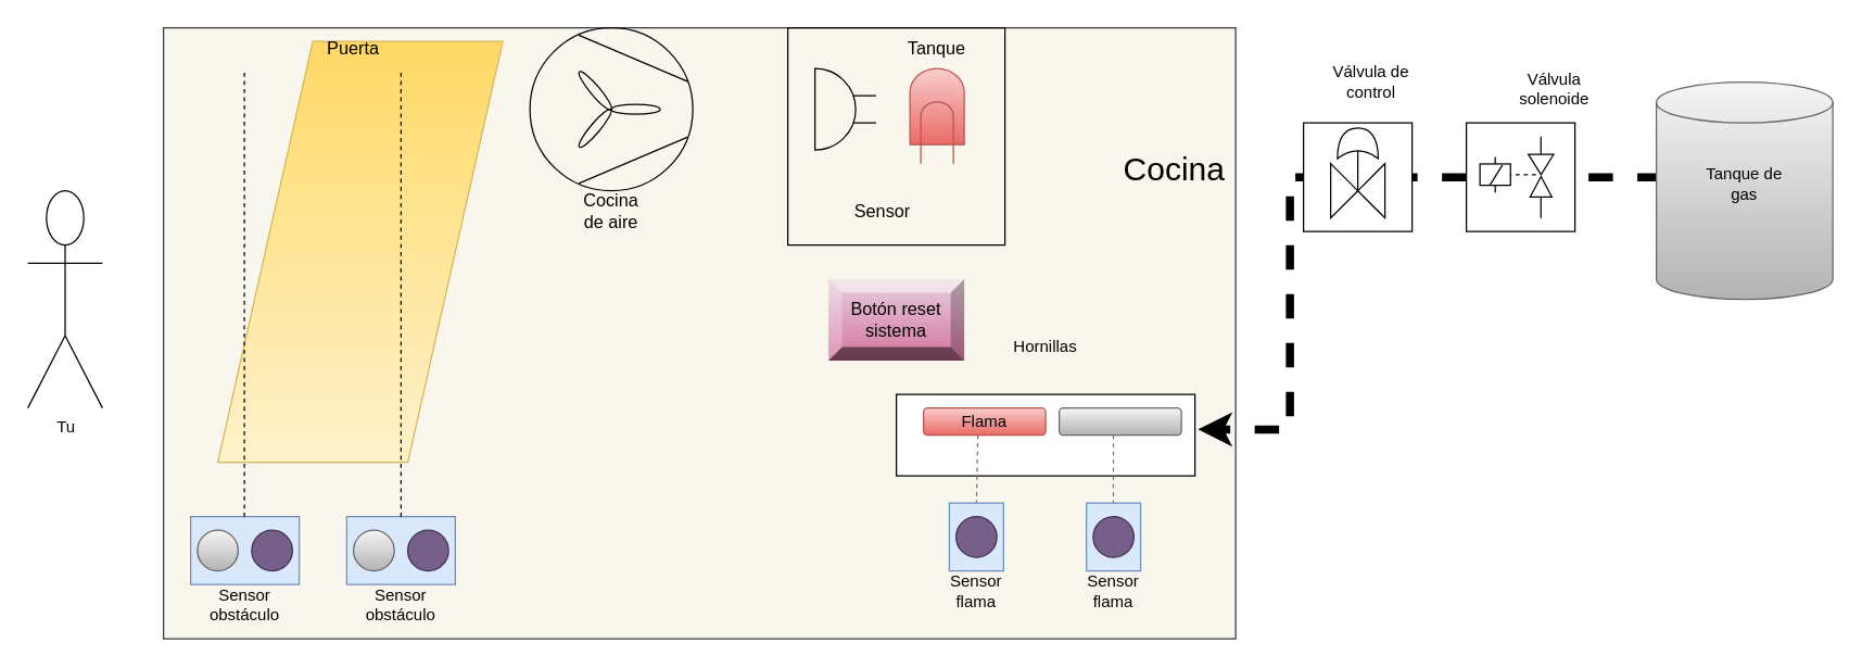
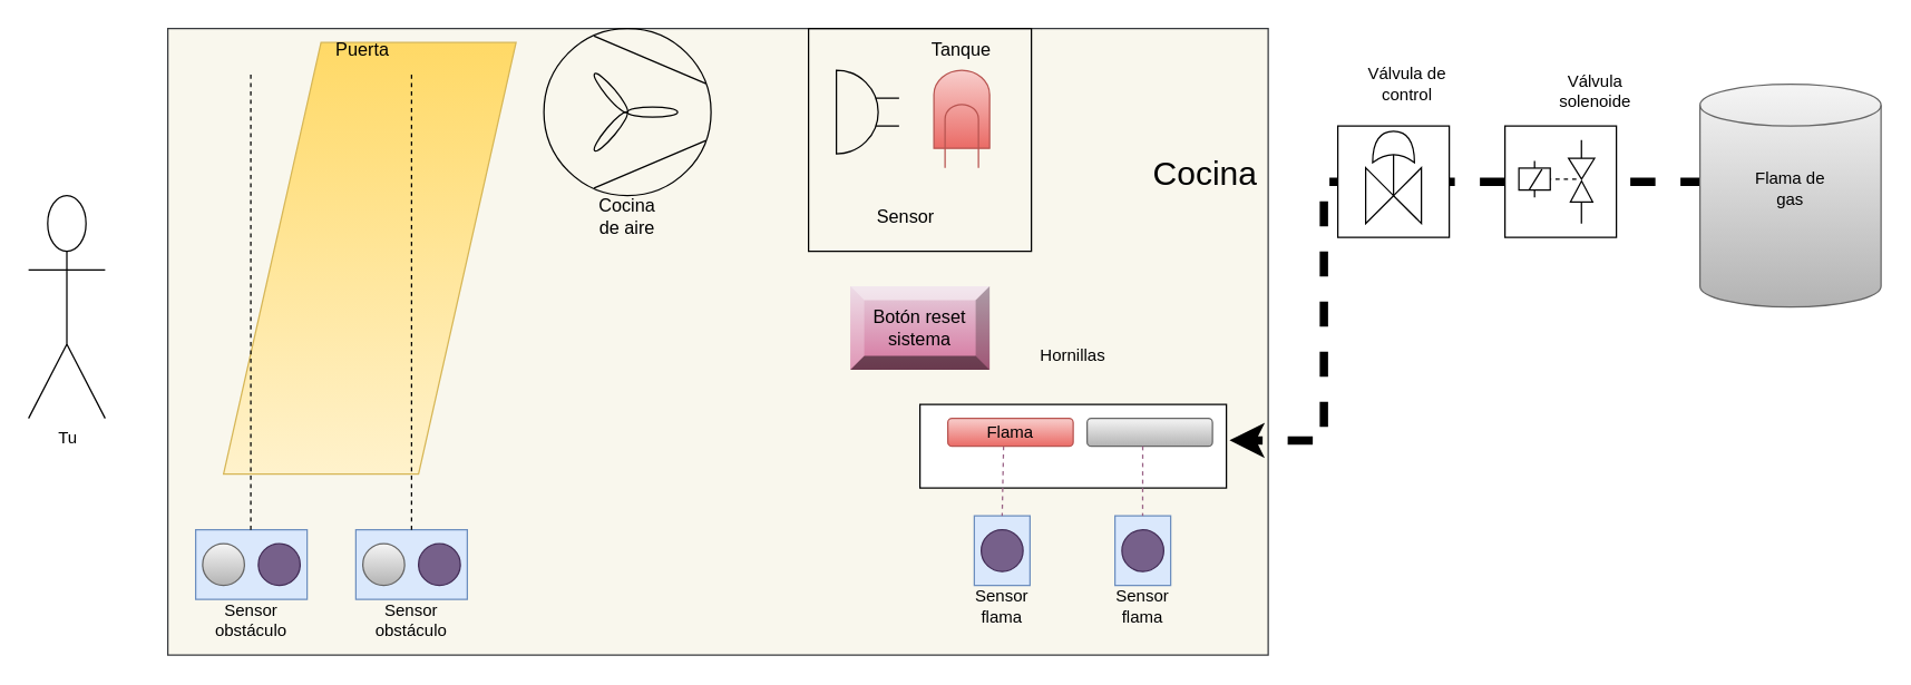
  <mxCell id="0" />
  <mxCell id="1" parent="0" />
  <mxCell id="2" value="" style="rounded=0;whiteSpace=wrap;html=1;fontSize=7;fillColor=#f9f7ed;movable=0;resizable=0;rotatable=0;deletable=0;editable=0;connectable=0;strokeColor=#36393d;" vertex="1" parent="1"><mxGeometry x="120" y="20" width="790" height="450" as="geometry" /></mxCell>
  <mxCell id="3" value="Tu" style="shape=umlActor;verticalLabelPosition=bottom;verticalAlign=top;html=1;outlineConnect=0;" vertex="1" parent="1"><mxGeometry x="20" y="140" width="55" height="160" as="geometry" /></mxCell>
  <mxCell id="4" value="" style="group" vertex="1" connectable="0" parent="1"><mxGeometry x="140" y="380" width="80" height="80" as="geometry" /></mxCell>
  <mxCell id="5" value="Sensor obstáculo" style="text;html=1;strokeColor=none;fillColor=none;align=center;verticalAlign=middle;whiteSpace=wrap;rounded=0;" vertex="1" parent="4"><mxGeometry x="10" y="50" width="60" height="30" as="geometry" /></mxCell>
  <mxCell id="6" value="" style="group" vertex="1" connectable="0" parent="4"><mxGeometry width="80" height="50" as="geometry" /></mxCell>
  <mxCell id="7" value="" style="rounded=0;whiteSpace=wrap;html=1;fillColor=#dae8fc;strokeColor=#6c8ebf;" vertex="1" parent="6"><mxGeometry width="80" height="50" as="geometry" /></mxCell>
  <mxCell id="8" value="" style="group" vertex="1" connectable="0" parent="6"><mxGeometry x="5" y="10" width="70" height="30" as="geometry" /></mxCell>
  <mxCell id="9" value="" style="ellipse;whiteSpace=wrap;html=1;aspect=fixed;fillColor=#f5f5f5;gradientColor=#b3b3b3;strokeColor=#666666;" vertex="1" parent="8"><mxGeometry width="30" height="30" as="geometry" /></mxCell>
  <mxCell id="10" value="" style="ellipse;whiteSpace=wrap;html=1;aspect=fixed;fillColor=#76608a;fontColor=#ffffff;strokeColor=#432D57;" vertex="1" parent="8"><mxGeometry x="40" width="30" height="30" as="geometry" /></mxCell>
  <mxCell id="11" value="" style="group" vertex="1" connectable="0" parent="1"><mxGeometry x="255" y="380" width="80" height="80" as="geometry" /></mxCell>
  <mxCell id="12" value="Sensor obstáculo" style="text;html=1;strokeColor=none;fillColor=none;align=center;verticalAlign=middle;whiteSpace=wrap;rounded=0;" vertex="1" parent="11"><mxGeometry x="10" y="50" width="60" height="30" as="geometry" /></mxCell>
  <mxCell id="13" value="" style="group" vertex="1" connectable="0" parent="11"><mxGeometry width="80" height="50" as="geometry" /></mxCell>
  <mxCell id="14" value="" style="rounded=0;whiteSpace=wrap;html=1;fillColor=#dae8fc;strokeColor=#6c8ebf;" vertex="1" parent="13"><mxGeometry width="80" height="50" as="geometry" /></mxCell>
  <mxCell id="15" value="" style="group" vertex="1" connectable="0" parent="13"><mxGeometry x="5" y="10" width="70" height="30" as="geometry" /></mxCell>
  <mxCell id="16" value="" style="ellipse;whiteSpace=wrap;html=1;aspect=fixed;fillColor=#f5f5f5;gradientColor=#b3b3b3;strokeColor=#666666;" vertex="1" parent="15"><mxGeometry width="30" height="30" as="geometry" /></mxCell>
  <mxCell id="17" value="" style="ellipse;whiteSpace=wrap;html=1;aspect=fixed;fillColor=#76608a;fontColor=#ffffff;strokeColor=#432D57;" vertex="1" parent="15"><mxGeometry x="40" width="30" height="30" as="geometry" /></mxCell>
  <mxCell id="18" value="" style="shape=parallelogram;perimeter=parallelogramPerimeter;whiteSpace=wrap;html=1;fixedSize=1;size=70;direction=west;fillColor=#fff2cc;gradientColor=#ffd966;strokeColor=#d6b656;" vertex="1" parent="1"><mxGeometry x="160" y="30" width="210" height="310" as="geometry" /></mxCell>
  <mxCell id="19" value="" style="endArrow=none;html=1;rounded=0;dashed=1;" edge="1" parent="1"><mxGeometry width="50" height="50" relative="1" as="geometry"><mxPoint x="179.57" y="380" as="sourcePoint" /><mxPoint x="179.57" y="50" as="targetPoint" /></mxGeometry></mxCell>
  <mxCell id="20" value="" style="endArrow=none;html=1;rounded=0;dashed=1;" edge="1" parent="1"><mxGeometry width="50" height="50" relative="1" as="geometry"><mxPoint x="295" y="380" as="sourcePoint" /><mxPoint x="295" y="50" as="targetPoint" /></mxGeometry></mxCell>
  <mxCell id="21" value="" style="rounded=0;whiteSpace=wrap;html=1;" vertex="1" parent="1"><mxGeometry x="660" y="290" width="220" height="60" as="geometry" /></mxCell>
  <mxCell id="22" value="" style="group" vertex="1" connectable="0" parent="1"><mxGeometry x="689" y="370" width="60" height="80" as="geometry" /></mxCell>
  <mxCell id="23" value="Sensor flama" style="text;html=1;strokeColor=none;fillColor=none;align=center;verticalAlign=middle;whiteSpace=wrap;rounded=0;" vertex="1" parent="22"><mxGeometry y="50" width="60" height="30" as="geometry" /></mxCell>
  <mxCell id="24" value="" style="rounded=0;whiteSpace=wrap;html=1;fillColor=#dae8fc;strokeColor=#6c8ebf;" vertex="1" parent="22"><mxGeometry x="10" width="40" height="50" as="geometry" /></mxCell>
  <mxCell id="25" value="" style="ellipse;whiteSpace=wrap;html=1;aspect=fixed;fillColor=#76608a;fontColor=#ffffff;strokeColor=#432D57;" vertex="1" parent="22"><mxGeometry x="15" y="10" width="30" height="30" as="geometry" /></mxCell>
  <mxCell id="26" value="" style="endArrow=none;html=1;rounded=0;dashed=1;fillColor=#e6d0de;gradientColor=#d5739d;strokeColor=#996185;exitX=0.417;exitY=0.833;exitDx=0;exitDy=0;exitPerimeter=0;" edge="1" parent="1" source="53"><mxGeometry x="-1" y="94" width="50" height="50" relative="1" as="geometry"><mxPoint x="719" y="330" as="sourcePoint" /><mxPoint x="719" y="370" as="targetPoint" /><mxPoint x="-44" y="-80" as="offset" /></mxGeometry></mxCell>
  <mxCell id="27" value="" style="rounded=1;whiteSpace=wrap;html=1;fillColor=#f5f5f5;gradientColor=#b3b3b3;strokeColor=#666666;" vertex="1" parent="1"><mxGeometry x="780" y="300" width="90" height="20" as="geometry" /></mxCell>
  <mxCell id="28" value="" style="group" vertex="1" connectable="0" parent="1"><mxGeometry x="790" y="370" width="60" height="80" as="geometry" /></mxCell>
  <mxCell id="29" value="Sensor flama" style="text;html=1;strokeColor=none;fillColor=none;align=center;verticalAlign=middle;whiteSpace=wrap;rounded=0;" vertex="1" parent="28"><mxGeometry y="50" width="60" height="30" as="geometry" /></mxCell>
  <mxCell id="30" value="" style="rounded=0;whiteSpace=wrap;html=1;fillColor=#dae8fc;strokeColor=#6c8ebf;" vertex="1" parent="28"><mxGeometry x="10" width="40" height="50" as="geometry" /></mxCell>
  <mxCell id="31" value="" style="ellipse;whiteSpace=wrap;html=1;aspect=fixed;fillColor=#76608a;fontColor=#ffffff;strokeColor=#432D57;" vertex="1" parent="28"><mxGeometry x="15" y="10" width="30" height="30" as="geometry" /></mxCell>
  <mxCell id="32" value="" style="endArrow=none;html=1;rounded=0;dashed=1;fillColor=#e6d0de;gradientColor=#d5739d;strokeColor=#996185;exitX=0.727;exitY=0.5;exitDx=0;exitDy=0;exitPerimeter=0;" edge="1" parent="1" source="21"><mxGeometry x="-1" y="94" width="50" height="50" relative="1" as="geometry"><mxPoint x="819.88" y="330" as="sourcePoint" /><mxPoint x="819.88" y="370" as="targetPoint" /><mxPoint x="-44" y="-80" as="offset" /></mxGeometry></mxCell>
  <mxCell id="33" value="Hornillas" style="text;html=1;strokeColor=none;fillColor=none;align=center;verticalAlign=middle;whiteSpace=wrap;rounded=0;" vertex="1" parent="1"><mxGeometry x="740" y="240" width="60" height="30" as="geometry" /></mxCell>
  <mxCell id="34" value="" style="endArrow=classic;html=1;rounded=0;dashed=1;entryX=1.01;entryY=0.429;entryDx=0;entryDy=0;entryPerimeter=0;strokeWidth=6;" edge="1" parent="1" target="21"><mxGeometry width="50" height="50" relative="1" as="geometry"><mxPoint x="1260" y="130" as="sourcePoint" /><mxPoint x="1100" y="140" as="targetPoint" /><Array as="points"><mxPoint x="950" y="130" /><mxPoint x="950" y="316" /></Array></mxGeometry></mxCell>
  <mxCell id="35" value="" style="whiteSpace=wrap;html=1;aspect=fixed;" vertex="1" parent="1"><mxGeometry x="1080" y="90" width="80" height="80" as="geometry" /></mxCell>
  <mxCell id="36" value="" style="whiteSpace=wrap;html=1;aspect=fixed;" vertex="1" parent="1"><mxGeometry x="960" y="90" width="80" height="80" as="geometry" /></mxCell>
  <mxCell id="37" value="" style="triangle;whiteSpace=wrap;html=1;" vertex="1" parent="1"><mxGeometry x="980" y="120" width="20" height="40" as="geometry" /></mxCell>
  <mxCell id="38" value="" style="triangle;whiteSpace=wrap;html=1;rotation=-180;" vertex="1" parent="1"><mxGeometry x="1000" y="120" width="20" height="40" as="geometry" /></mxCell>
  <mxCell id="39" value="" style="endArrow=none;html=1;rounded=0;exitX=1;exitY=0.5;exitDx=0;exitDy=0;" edge="1" parent="1" source="37"><mxGeometry width="50" height="50" relative="1" as="geometry"><mxPoint x="990" y="170" as="sourcePoint" /><mxPoint x="1000" y="110" as="targetPoint" /></mxGeometry></mxCell>
  <mxCell id="40" value="" style="shape=xor;whiteSpace=wrap;html=1;fillColor=default;rotation=-90;" vertex="1" parent="1"><mxGeometry x="988.75" y="90" width="22.5" height="30" as="geometry" /></mxCell>
  <mxCell id="41" value="Válvula de control" style="text;html=1;strokeColor=none;fillColor=none;align=center;verticalAlign=middle;whiteSpace=wrap;rounded=0;" vertex="1" parent="1"><mxGeometry x="980" y="45" width="60" height="30" as="geometry" /></mxCell>
  <mxCell id="42" value="Válvula solenoide" style="text;html=1;strokeColor=none;fillColor=none;align=center;verticalAlign=middle;whiteSpace=wrap;rounded=0;" vertex="1" parent="1"><mxGeometry x="1115" y="50" width="60" height="30" as="geometry" /></mxCell>
  <mxCell id="43" value="" style="group" vertex="1" connectable="0" parent="1"><mxGeometry x="1090" y="100" width="54.38" height="60" as="geometry" /></mxCell>
  <mxCell id="44" value="" style="endArrow=none;html=1;rounded=0;fontSize=7;" edge="1" parent="43"><mxGeometry width="50" height="50" relative="1" as="geometry"><mxPoint x="44.914" y="15" as="sourcePoint" /><mxPoint x="44.914" as="targetPoint" /></mxGeometry></mxCell>
  <mxCell id="45" value="" style="pointerEvents=1;verticalLabelPosition=bottom;shadow=0;dashed=0;align=center;html=1;verticalAlign=top;shape=mxgraph.electrical.electro-mechanical.relay_coil;fontSize=7;fillColor=default;" vertex="1" parent="43"><mxGeometry y="15" width="22.502" height="26.25" as="geometry" /></mxCell>
  <mxCell id="46" value="" style="triangle;whiteSpace=wrap;html=1;rotation=-90;" vertex="1" parent="43"><mxGeometry x="37.503" y="29.062" width="15.001" height="15.938" as="geometry" /></mxCell>
  <mxCell id="47" value="" style="triangle;whiteSpace=wrap;html=1;rotation=-270;" vertex="1" parent="43"><mxGeometry x="37.503" y="11.25" width="15.001" height="18.75" as="geometry" /></mxCell>
  <mxCell id="48" value="" style="endArrow=none;html=1;rounded=0;dashed=1;" edge="1" parent="43"><mxGeometry width="50" height="50" relative="1" as="geometry"><mxPoint x="41.254" y="28.125" as="sourcePoint" /><mxPoint x="22.502" y="28.125" as="targetPoint" /></mxGeometry></mxCell>
  <mxCell id="49" value="" style="endArrow=none;html=1;rounded=0;fontSize=7;entryX=0.737;entryY=0.23;entryDx=0;entryDy=0;entryPerimeter=0;" edge="1" parent="43" target="45"><mxGeometry width="50" height="50" relative="1" as="geometry"><mxPoint x="7.501" y="35.625" as="sourcePoint" /><mxPoint x="45.004" y="-1.875" as="targetPoint" /></mxGeometry></mxCell>
  <mxCell id="50" value="" style="endArrow=none;html=1;rounded=0;fontSize=7;" edge="1" parent="43"><mxGeometry width="50" height="50" relative="1" as="geometry"><mxPoint x="44.914" y="60" as="sourcePoint" /><mxPoint x="44.914" y="45" as="targetPoint" /></mxGeometry></mxCell>
  <mxCell id="51" value="" style="group" vertex="1" connectable="0" parent="1"><mxGeometry x="680" y="295" width="90" height="30" as="geometry" /></mxCell>
  <mxCell id="52" value="" style="rounded=1;whiteSpace=wrap;html=1;fillColor=#f8cecc;gradientColor=#ea6b66;strokeColor=#b85450;" vertex="1" parent="51"><mxGeometry y="5" width="90" height="20" as="geometry" /></mxCell>
  <mxCell id="53" value="Flama" style="text;html=1;strokeColor=none;fillColor=none;align=center;verticalAlign=middle;whiteSpace=wrap;rounded=0;" vertex="1" parent="51"><mxGeometry x="15" width="60" height="30" as="geometry" /></mxCell>
  <mxCell id="54" value="&lt;font style=&quot;font-size: 24px;&quot;&gt;Cocina&lt;/font&gt;" style="text;html=1;strokeColor=none;fillColor=none;align=center;verticalAlign=middle;whiteSpace=wrap;rounded=0;fontSize=7;" vertex="1" parent="1"><mxGeometry x="835" y="110" width="60" height="30" as="geometry" /></mxCell>
  <mxCell id="55" value="Puerta" style="text;html=1;strokeColor=none;fillColor=none;align=center;verticalAlign=middle;whiteSpace=wrap;rounded=0;fontSize=13;" vertex="1" parent="1"><mxGeometry x="230" y="20" width="60" height="30" as="geometry" /></mxCell>
  <mxCell id="56" value="" style="pointerEvents=1;verticalLabelPosition=bottom;shadow=0;dashed=0;align=center;html=1;verticalAlign=top;shape=mxgraph.electrical.electro-mechanical.buzzer;fontSize=13;fillColor=none;" vertex="1" parent="1"><mxGeometry x="600" y="50" width="45" height="60" as="geometry" /></mxCell>
  <mxCell id="57" value="" style="group" vertex="1" connectable="0" parent="1"><mxGeometry x="390" y="20" width="120" height="150" as="geometry" /></mxCell>
  <mxCell id="58" value="" style="verticalLabelPosition=bottom;outlineConnect=0;align=center;dashed=0;html=1;verticalAlign=top;shape=mxgraph.pid2misc.fan;fanType=common;fontSize=13;fillColor=none;" vertex="1" parent="57"><mxGeometry width="120" height="120" as="geometry" /></mxCell>
  <mxCell id="59" value="Cocina de aire" style="text;html=1;strokeColor=none;fillColor=none;align=center;verticalAlign=middle;whiteSpace=wrap;rounded=0;fontSize=13;" vertex="1" parent="57"><mxGeometry x="30" y="120" width="60" height="30" as="geometry" /></mxCell>
  <mxCell id="60" value="" style="verticalLabelPosition=bottom;shadow=0;dashed=0;align=center;html=1;verticalAlign=top;shape=mxgraph.electrical.opto_electronics.lamp;fontSize=13;fillColor=#f8cecc;gradientColor=#ea6b66;strokeColor=#b85450;" vertex="1" parent="1"><mxGeometry x="670" y="50" width="40" height="70" as="geometry" /></mxCell>
  <mxCell id="61" value="" style="group" vertex="1" connectable="0" parent="1"><mxGeometry x="1220" y="60" width="130" height="160" as="geometry" /></mxCell>
  <mxCell id="62" value="" style="shape=cylinder3;whiteSpace=wrap;html=1;boundedLbl=1;backgroundOutline=1;size=15;fillColor=#f5f5f5;gradientColor=#b3b3b3;strokeColor=#666666;" vertex="1" parent="61"><mxGeometry width="130" height="160" as="geometry" /></mxCell>
- <mxCell id="63" value="Tanque de gas" style="text;html=1;strokeColor=none;fillColor=none;align=center;verticalAlign=middle;whiteSpace=wrap;rounded=0;" vertex="1" parent="61"><mxGeometry x="35" y="60" width="60" height="30" as="geometry" /></mxCell>
+ <mxCell id="63" value="Flama de gas" style="text;html=1;strokeColor=none;fillColor=none;align=center;verticalAlign=middle;whiteSpace=wrap;rounded=0;" vertex="1" parent="61"><mxGeometry x="35" y="60" width="60" height="30" as="geometry" /></mxCell>
  <mxCell id="64" value="" style="rounded=0;whiteSpace=wrap;html=1;fontSize=13;fillColor=none;" vertex="1" parent="1"><mxGeometry x="580" y="20" width="160" height="160" as="geometry" /></mxCell>
  <mxCell id="65" value="Sensor" style="text;html=1;strokeColor=none;fillColor=none;align=center;verticalAlign=middle;whiteSpace=wrap;rounded=0;fontSize=13;" vertex="1" parent="1"><mxGeometry x="620" y="140" width="60" height="30" as="geometry" /></mxCell>
  <mxCell id="66" value="Tanque" style="text;html=1;strokeColor=none;fillColor=none;align=center;verticalAlign=middle;whiteSpace=wrap;rounded=0;fontSize=13;" vertex="1" parent="1"><mxGeometry x="660" y="20" width="60" height="30" as="geometry" /></mxCell>
  <mxCell id="67" value="Botón reset sistema" style="labelPosition=center;verticalLabelPosition=middle;align=center;html=1;shape=mxgraph.basic.shaded_button;dx=10;fillColor=#e6d0de;strokeColor=#996185;whiteSpace=wrap;fontSize=13;gradientColor=#d5739d;" vertex="1" parent="1"><mxGeometry x="610" y="205" width="100" height="60" as="geometry" /></mxCell>
